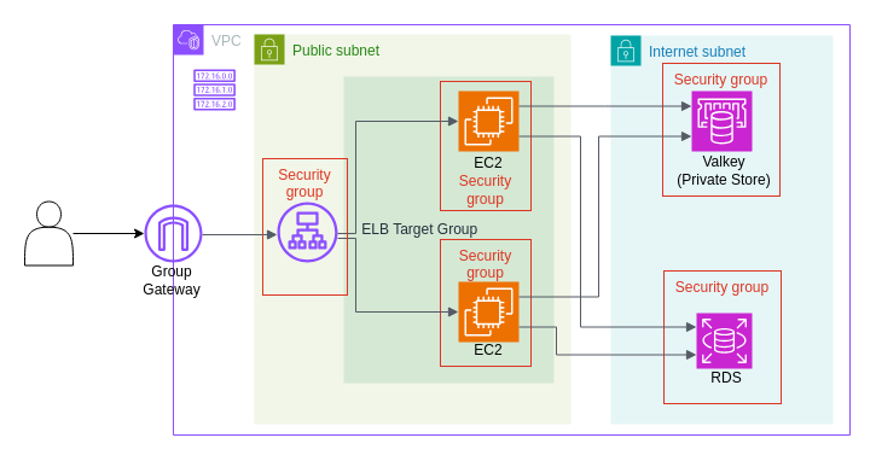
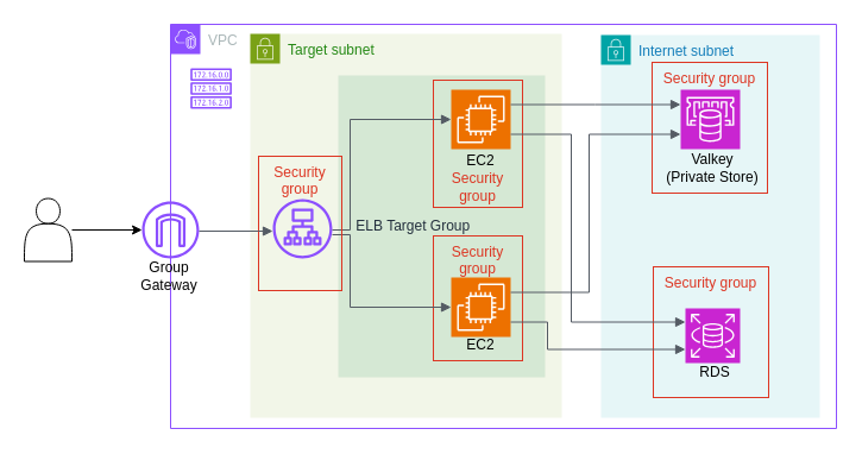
  <mxCell id="0" />
  <mxCell id="1" parent="0" />
  <mxCell id="2" value="VPC" style="points=[[0,0],[0.25,0],[0.5,0],[0.75,0],[1,0],[1,0.25],[1,0.5],[1,0.75],[1,1],[0.75,1],[0.5,1],[0.25,1],[0,1],[0,0.75],[0,0.5],[0,0.25]];outlineConnect=0;gradientColor=none;html=1;whiteSpace=wrap;fontSize=12;fontStyle=0;container=1;pointerEvents=0;collapsible=0;recursiveResize=0;shape=mxgraph.aws4.group;grIcon=mxgraph.aws4.group_vpc2;strokeColor=#8C4FFF;fillColor=none;verticalAlign=top;align=left;spacingLeft=30;fontColor=#AAB7B8;dashed=0;" parent="1" vertex="1"><mxGeometry x="143" y="20" width="560" height="340" as="geometry" /></mxCell>
- <mxCell id="3" value="Public subnet" style="points=[[0,0],[0.25,0],[0.5,0],[0.75,0],[1,0],[1,0.25],[1,0.5],[1,0.75],[1,1],[0.75,1],[0.5,1],[0.25,1],[0,1],[0,0.75],[0,0.5],[0,0.25]];outlineConnect=0;gradientColor=none;html=1;whiteSpace=wrap;fontSize=12;fontStyle=0;container=1;pointerEvents=0;collapsible=0;recursiveResize=0;shape=mxgraph.aws4.group;grIcon=mxgraph.aws4.group_security_group;grStroke=0;strokeColor=#7AA116;fillColor=#F2F6E8;verticalAlign=top;align=left;spacingLeft=30;fontColor=#248814;dashed=0;" parent="2" vertex="1"><mxGeometry x="67" y="8" width="262" height="323" as="geometry" /></mxCell>
+ <mxCell id="3" value="Target subnet" style="points=[[0,0],[0.25,0],[0.5,0],[0.75,0],[1,0],[1,0.25],[1,0.5],[1,0.75],[1,1],[0.75,1],[0.5,1],[0.25,1],[0,1],[0,0.75],[0,0.5],[0,0.25]];outlineConnect=0;gradientColor=none;html=1;whiteSpace=wrap;fontSize=12;fontStyle=0;container=1;pointerEvents=0;collapsible=0;recursiveResize=0;shape=mxgraph.aws4.group;grIcon=mxgraph.aws4.group_security_group;grStroke=0;strokeColor=#7AA116;fillColor=#F2F6E8;verticalAlign=top;align=left;spacingLeft=30;fontColor=#248814;dashed=0;" parent="2" vertex="1"><mxGeometry x="67" y="8" width="262" height="323" as="geometry" /></mxCell>
  <mxCell id="4" value="&amp;nbsp; &amp;nbsp; ELB Target Group" style="fillColor=#d5e8d4;strokeColor=none;dashed=0;verticalAlign=middle;fontStyle=0;fontColor=#232F3D;whiteSpace=wrap;html=1;align=left;" vertex="1" parent="3"><mxGeometry x="74" y="35" width="174" height="254" as="geometry" /></mxCell>
  <mxCell id="5" value="Security group" style="fillColor=none;strokeColor=#DD3522;verticalAlign=bottom;fontStyle=0;fontColor=#DD3522;whiteSpace=wrap;html=1;" vertex="1" parent="3"><mxGeometry x="154" y="39" width="75" height="107" as="geometry" /></mxCell>
  <mxCell id="6" value="EC2" style="whiteSpace=wrap;html=1;fillColor=none;strokeColor=none;" parent="3" vertex="1"><mxGeometry x="169" y="97" width="50" height="20" as="geometry" /></mxCell>
  <mxCell id="7" value="" style="sketch=0;points=[[0,0,0],[0.25,0,0],[0.5,0,0],[0.75,0,0],[1,0,0],[0,1,0],[0.25,1,0],[0.5,1,0],[0.75,1,0],[1,1,0],[0,0.25,0],[0,0.5,0],[0,0.75,0],[1,0.25,0],[1,0.5,0],[1,0.75,0]];outlineConnect=0;fontColor=#232F3E;fillColor=#ED7100;strokeColor=#ffffff;dashed=0;verticalLabelPosition=bottom;verticalAlign=top;align=center;html=1;fontSize=12;fontStyle=0;aspect=fixed;shape=mxgraph.aws4.resourceIcon;resIcon=mxgraph.aws4.ec2;" parent="3" vertex="1"><mxGeometry x="169" y="47" width="50" height="50" as="geometry" /></mxCell>
  <mxCell id="8" value="Security group" style="fillColor=none;strokeColor=#DD3522;verticalAlign=top;fontStyle=0;fontColor=#DD3522;whiteSpace=wrap;html=1;" vertex="1" parent="3"><mxGeometry x="154" y="170" width="75" height="105" as="geometry" /></mxCell>
  <mxCell id="9" value="" style="sketch=0;points=[[0,0,0],[0.25,0,0],[0.5,0,0],[0.75,0,0],[1,0,0],[0,1,0],[0.25,1,0],[0.5,1,0],[0.75,1,0],[1,1,0],[0,0.25,0],[0,0.5,0],[0,0.75,0],[1,0.25,0],[1,0.5,0],[1,0.75,0]];outlineConnect=0;fontColor=#232F3E;fillColor=#ED7100;strokeColor=#ffffff;dashed=0;verticalLabelPosition=bottom;verticalAlign=top;align=center;html=1;fontSize=12;fontStyle=0;aspect=fixed;shape=mxgraph.aws4.resourceIcon;resIcon=mxgraph.aws4.ec2;" parent="3" vertex="1"><mxGeometry x="169" y="205" width="50" height="50" as="geometry" /></mxCell>
  <mxCell id="10" value="" style="sketch=0;outlineConnect=0;fontColor=#232F3E;gradientColor=none;fillColor=#8C4FFF;strokeColor=none;dashed=0;verticalLabelPosition=bottom;verticalAlign=top;align=center;html=1;fontSize=12;fontStyle=0;aspect=fixed;pointerEvents=1;shape=mxgraph.aws4.application_load_balancer;" parent="3" vertex="1"><mxGeometry x="19" y="139" width="50" height="50" as="geometry" /></mxCell>
  <mxCell id="11" value="" style="edgeStyle=orthogonalEdgeStyle;html=1;endArrow=block;elbow=vertical;startArrow=none;endFill=1;strokeColor=#545B64;rounded=0;entryX=0;entryY=0.5;entryDx=0;entryDy=0;entryPerimeter=0;" parent="3" source="10" target="7" edge="1"><mxGeometry width="100" relative="1" as="geometry"><mxPoint x="74" y="161" as="sourcePoint" /><mxPoint x="168" y="161" as="targetPoint" /><Array as="points"><mxPoint x="84" y="165" /><mxPoint x="84" y="72" /></Array></mxGeometry></mxCell>
  <mxCell id="12" value="" style="edgeStyle=orthogonalEdgeStyle;html=1;endArrow=block;elbow=vertical;startArrow=none;endFill=1;strokeColor=#545B64;rounded=0;entryX=0;entryY=0.5;entryDx=0;entryDy=0;entryPerimeter=0;" parent="3" source="10" target="9" edge="1"><mxGeometry width="100" relative="1" as="geometry"><mxPoint x="74" y="372" as="sourcePoint" /><mxPoint x="168" y="372" as="targetPoint" /><Array as="points"><mxPoint x="84" y="169" /><mxPoint x="84" y="230" /></Array></mxGeometry></mxCell>
  <mxCell id="13" value="EC2" style="whiteSpace=wrap;html=1;fillColor=none;strokeColor=none;" parent="3" vertex="1"><mxGeometry x="169" y="252" width="50" height="20" as="geometry" /></mxCell>
  <mxCell id="14" value="Security group" style="fillColor=none;strokeColor=#DD3522;verticalAlign=top;fontStyle=0;fontColor=#DD3522;whiteSpace=wrap;html=1;" vertex="1" parent="3"><mxGeometry x="7" y="103" width="70" height="113" as="geometry" /></mxCell>
  <mxCell id="15" value="Internet subnet" style="points=[[0,0],[0.25,0],[0.5,0],[0.75,0],[1,0],[1,0.25],[1,0.5],[1,0.75],[1,1],[0.75,1],[0.5,1],[0.25,1],[0,1],[0,0.75],[0,0.5],[0,0.25]];outlineConnect=0;gradientColor=none;html=1;whiteSpace=wrap;fontSize=12;fontStyle=0;container=1;pointerEvents=0;collapsible=0;recursiveResize=0;shape=mxgraph.aws4.group;grIcon=mxgraph.aws4.group_security_group;grStroke=0;strokeColor=#00A4A6;fillColor=#E6F6F7;verticalAlign=top;align=left;spacingLeft=30;fontColor=#147EBA;dashed=0;" parent="2" vertex="1"><mxGeometry x="362" y="9" width="184" height="322" as="geometry" /></mxCell>
  <mxCell id="16" value="Security group" style="fillColor=none;strokeColor=#DD3522;verticalAlign=top;fontStyle=0;fontColor=#DD3522;whiteSpace=wrap;html=1;" vertex="1" parent="15"><mxGeometry x="44" y="195" width="97" height="110" as="geometry" /></mxCell>
  <mxCell id="17" value="" style="sketch=0;points=[[0,0,0],[0.25,0,0],[0.5,0,0],[0.75,0,0],[1,0,0],[0,1,0],[0.25,1,0],[0.5,1,0],[0.75,1,0],[1,1,0],[0,0.25,0],[0,0.5,0],[0,0.75,0],[1,0.25,0],[1,0.5,0],[1,0.75,0]];outlineConnect=0;fontColor=#232F3E;fillColor=#C925D1;strokeColor=#ffffff;dashed=0;verticalLabelPosition=bottom;verticalAlign=top;align=center;html=1;fontSize=12;fontStyle=0;aspect=fixed;shape=mxgraph.aws4.resourceIcon;resIcon=mxgraph.aws4.elasticache;" vertex="1" parent="15"><mxGeometry x="67" y="46" width="50" height="50" as="geometry" /></mxCell>
  <mxCell id="18" value="Valkey&lt;div&gt;(Private Store)&lt;/div&gt;" style="whiteSpace=wrap;html=1;fillColor=none;strokeColor=none;" parent="15" vertex="1"><mxGeometry x="47" y="96" width="94" height="32" as="geometry" /></mxCell>
  <mxCell id="19" value="" style="sketch=0;points=[[0,0,0],[0.25,0,0],[0.5,0,0],[0.75,0,0],[1,0,0],[0,1,0],[0.25,1,0],[0.5,1,0],[0.75,1,0],[1,1,0],[0,0.25,0],[0,0.5,0],[0,0.75,0],[1,0.25,0],[1,0.5,0],[1,0.75,0]];outlineConnect=0;fontColor=#232F3E;fillColor=#C925D1;strokeColor=#ffffff;dashed=0;verticalLabelPosition=bottom;verticalAlign=top;align=center;html=1;fontSize=12;fontStyle=0;aspect=fixed;shape=mxgraph.aws4.resourceIcon;resIcon=mxgraph.aws4.rds;" parent="15" vertex="1"><mxGeometry x="71" y="230" width="46" height="46" as="geometry" /></mxCell>
  <mxCell id="20" value="RDS" style="whiteSpace=wrap;html=1;fillColor=none;strokeColor=none;" vertex="1" parent="15"><mxGeometry x="71" y="274" width="50" height="20" as="geometry" /></mxCell>
  <mxCell id="21" value="Security group" style="fillColor=none;strokeColor=#DD3522;verticalAlign=top;fontStyle=0;fontColor=#DD3522;whiteSpace=wrap;html=1;" vertex="1" parent="15"><mxGeometry x="43" y="23" width="97" height="110" as="geometry" /></mxCell>
  <mxCell id="22" value="" style="edgeStyle=orthogonalEdgeStyle;html=1;endArrow=block;elbow=vertical;startArrow=none;endFill=1;strokeColor=#545B64;rounded=0;entryX=0;entryY=0.75;entryDx=0;entryDy=0;entryPerimeter=0;exitX=1;exitY=0.25;exitDx=0;exitDy=0;exitPerimeter=0;" parent="2" source="9" target="17" edge="1"><mxGeometry width="100" relative="1" as="geometry"><mxPoint x="342" y="225" as="sourcePoint" /><mxPoint x="350" y="115" as="targetPoint" /><Array as="points"><mxPoint x="352" y="225" /><mxPoint x="352" y="93" /></Array></mxGeometry></mxCell>
  <mxCell id="23" value="" style="edgeStyle=orthogonalEdgeStyle;html=1;endArrow=block;elbow=vertical;startArrow=none;endFill=1;strokeColor=#545B64;rounded=0;exitX=1;exitY=0.25;exitDx=0;exitDy=0;exitPerimeter=0;entryX=0;entryY=0.25;entryDx=0;entryDy=0;entryPerimeter=0;" parent="2" source="7" target="17" edge="1"><mxGeometry width="100" relative="1" as="geometry"><mxPoint x="150" y="195" as="sourcePoint" /><mxPoint x="350" y="100" as="targetPoint" /><Array as="points"><mxPoint x="357" y="68" /><mxPoint x="357" y="68" /></Array></mxGeometry></mxCell>
  <mxCell id="24" value="" style="sketch=0;outlineConnect=0;fontColor=#232F3E;gradientColor=none;fillColor=#8C4FFF;strokeColor=none;dashed=0;verticalLabelPosition=bottom;verticalAlign=top;align=center;html=1;fontSize=12;fontStyle=0;aspect=fixed;pointerEvents=1;shape=mxgraph.aws4.internet_gateway;" parent="2" vertex="1"><mxGeometry x="-24" y="149" width="48" height="48" as="geometry" /></mxCell>
  <mxCell id="25" value="" style="edgeStyle=orthogonalEdgeStyle;html=1;endArrow=block;elbow=vertical;startArrow=none;endFill=1;strokeColor=#545B64;rounded=0;" parent="2" source="24" target="10" edge="1"><mxGeometry width="100" relative="1" as="geometry"><mxPoint x="190" y="200" as="sourcePoint" /><mxPoint x="290" y="200" as="targetPoint" /><Array as="points"><mxPoint x="74" y="174" /><mxPoint x="74" y="174" /></Array></mxGeometry></mxCell>
  <mxCell id="26" value="" style="sketch=0;outlineConnect=0;fontColor=#232F3E;gradientColor=none;fillColor=#8C4FFF;strokeColor=none;dashed=0;verticalLabelPosition=bottom;verticalAlign=top;align=center;html=1;fontSize=12;fontStyle=0;aspect=fixed;pointerEvents=1;shape=mxgraph.aws4.route_table;" vertex="1" parent="2"><mxGeometry x="16.62" y="37" width="34.89" height="34" as="geometry" /></mxCell>
  <mxCell id="27" value="Group Gateway" style="whiteSpace=wrap;html=1;fillColor=none;strokeColor=none;" parent="2" vertex="1"><mxGeometry x="-26" y="197" width="50" height="29" as="geometry" /></mxCell>
  <mxCell id="28" value="" style="edgeStyle=orthogonalEdgeStyle;html=1;endArrow=block;elbow=vertical;startArrow=none;endFill=1;strokeColor=#545B64;rounded=0;entryX=0;entryY=0.75;entryDx=0;entryDy=0;entryPerimeter=0;exitX=1;exitY=0.75;exitDx=0;exitDy=0;exitPerimeter=0;" edge="1" parent="2" source="9" target="19"><mxGeometry width="100" relative="1" as="geometry"><mxPoint x="296" y="236" as="sourcePoint" /><mxPoint x="439" y="103" as="targetPoint" /><Array as="points"><mxPoint x="317" y="251" /><mxPoint x="317" y="273" /></Array></mxGeometry></mxCell>
  <mxCell id="29" value="" style="edgeStyle=orthogonalEdgeStyle;html=1;endArrow=block;elbow=vertical;startArrow=none;endFill=1;strokeColor=#545B64;rounded=0;entryX=0;entryY=0.25;entryDx=0;entryDy=0;entryPerimeter=0;exitX=1;exitY=0.75;exitDx=0;exitDy=0;exitPerimeter=0;" edge="1" parent="2" source="7" target="19"><mxGeometry width="100" relative="1" as="geometry"><mxPoint x="296" y="78" as="sourcePoint" /><mxPoint x="439" y="78" as="targetPoint" /><Array as="points"><mxPoint x="337" y="93" /><mxPoint x="337" y="251" /></Array></mxGeometry></mxCell>
  <mxCell id="30" style="edgeStyle=none;html=1;" edge="1" parent="1" source="31" target="24"><mxGeometry relative="1" as="geometry" /></mxCell>
  <mxCell id="31" value="" style="shape=actor;whiteSpace=wrap;html=1;" vertex="1" parent="1"><mxGeometry x="20" y="166.5" width="40" height="53" as="geometry" /></mxCell>
